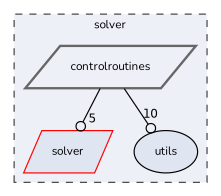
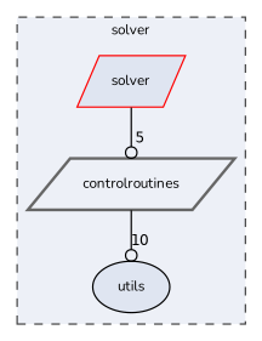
  digraph {
    compound=true
    fontname=Nunito
    node [fillcolor="#dfe5f1" fontname=Nunito fontsize=10 shape=parallelogram style="filled,"]
    edge [arrowhead=odot fontname=Nunito fontsize=10 labeldistance=1.5 labelfontname=Helvetica labelfontsize=10]
    n1 [color=red label=solver]
    n2 [color=black label=utils shape=ellipse]
    n3 [color=gray40 fillcolor="#edf0f7" label=controlroutines style="filled,bold,"]
    subgraph cluster_1 {
      bgcolor="#edf0f7"
      fontsize=10
      label=solver
      pencolor=grey25
      style="filled,dashed,"
      n1
      n2
      n3
    }
-   n3 -> n1 [headlabel=5]
+   n1 -> n3 [headlabel=5]
    n3 -> n2 [headlabel=10]
  }
